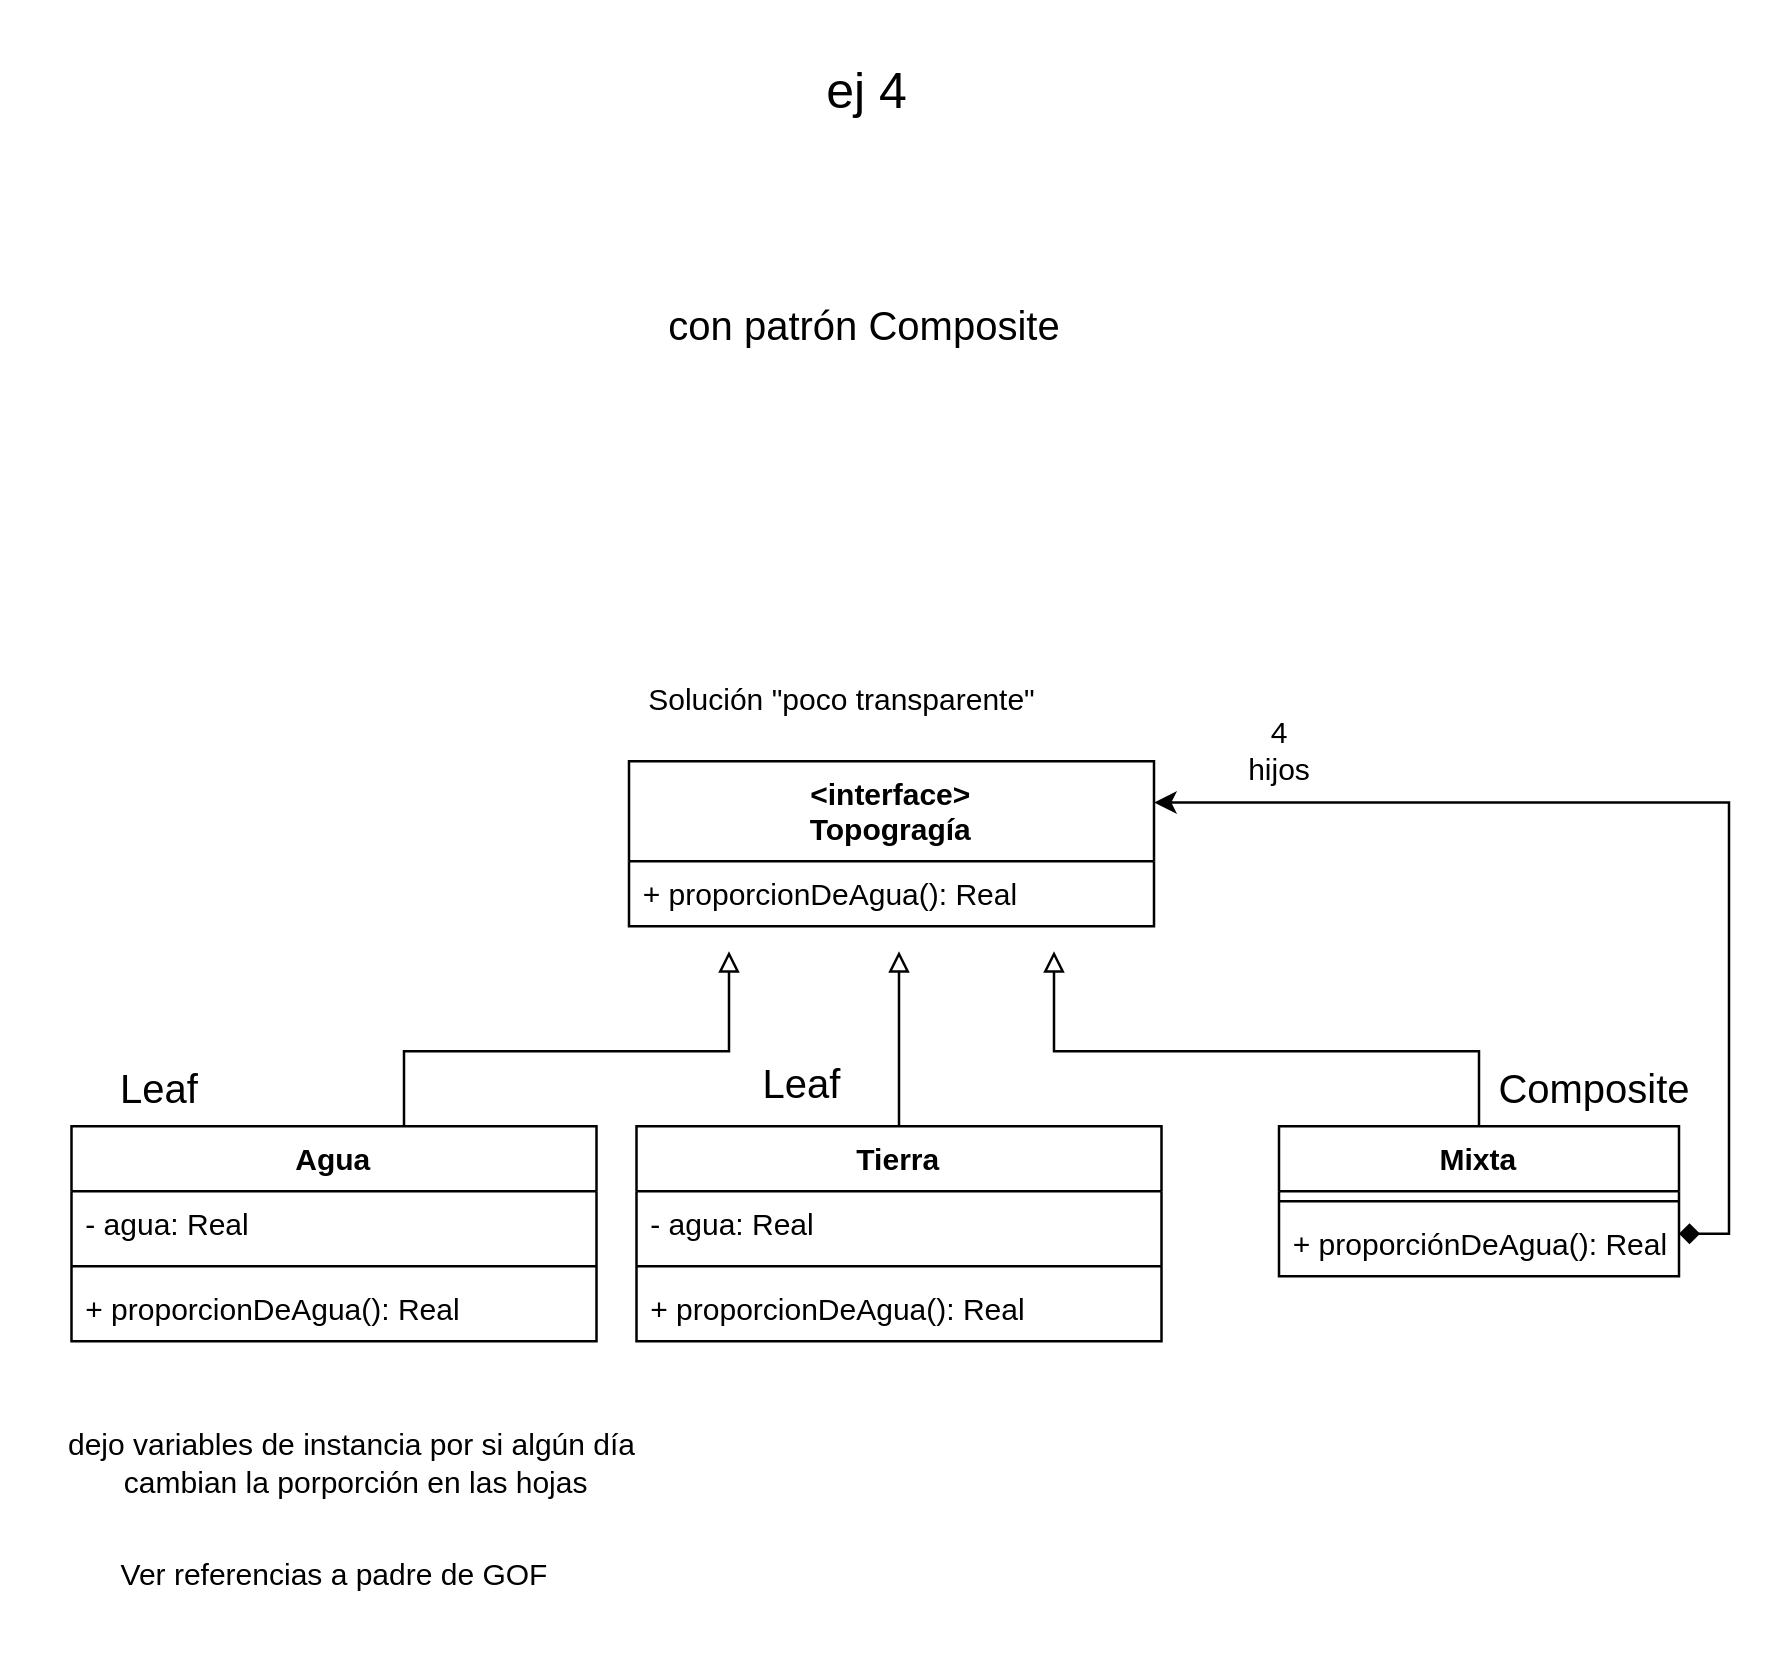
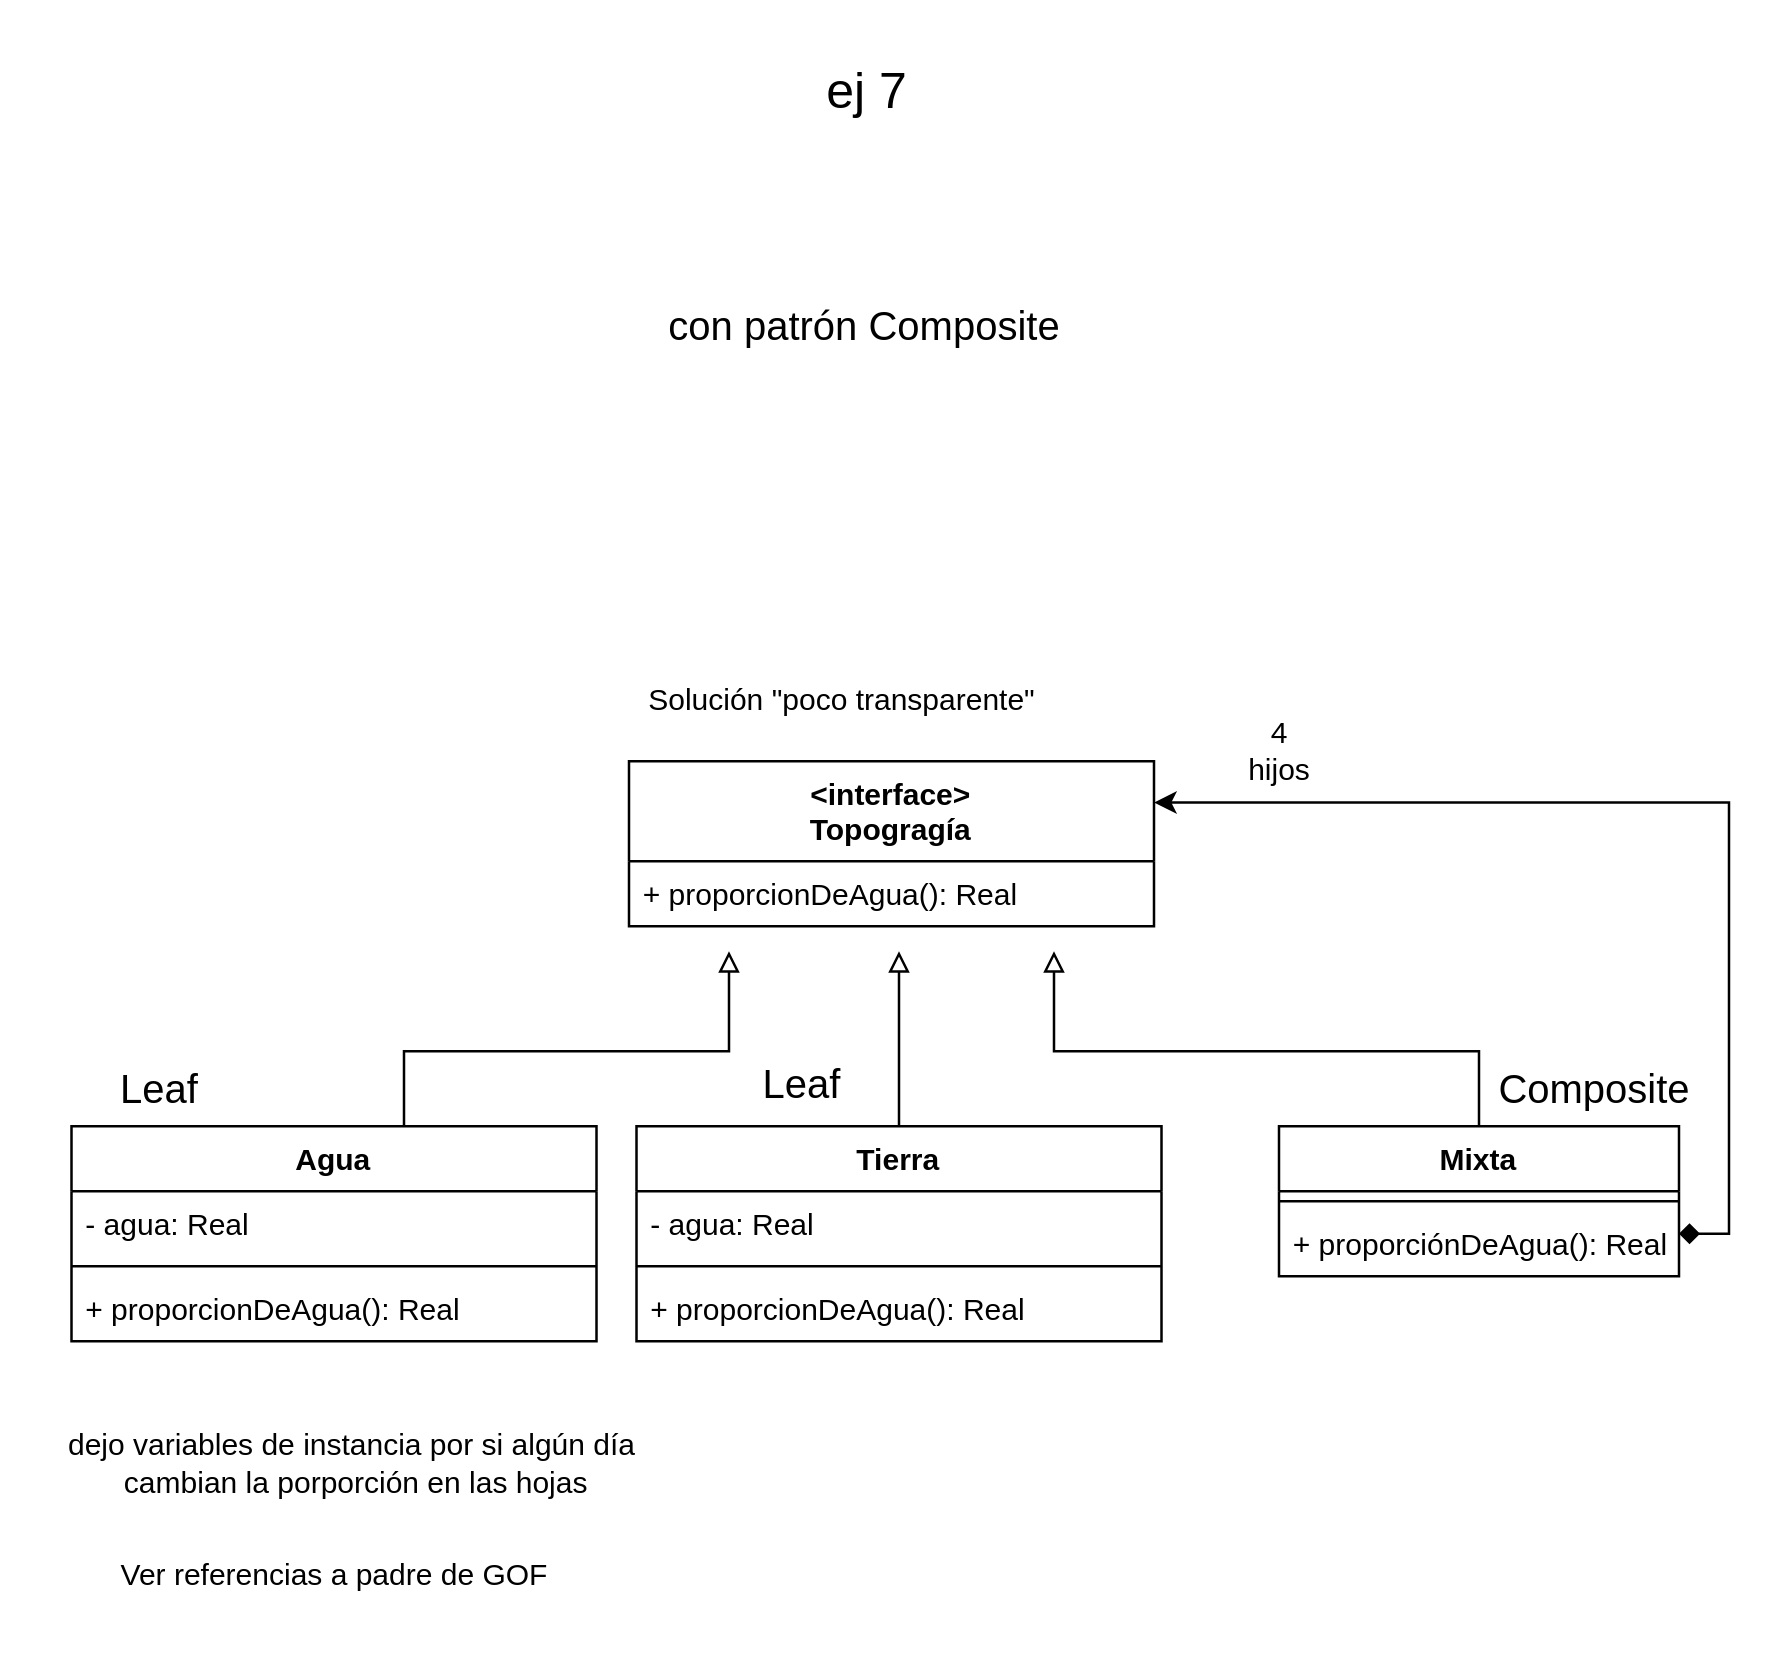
  <mxCell id="0" />
  <mxCell id="1" parent="0" />
  <mxCell id="2" value="Solución &quot;poco transparente&quot;" style="text;html=1;align=center;verticalAlign=middle;resizable=0;points=[];autosize=1;strokeColor=none;fillColor=none;" vertex="1" parent="1"><mxGeometry x="251" y="270" width="170" height="20" as="geometry" /></mxCell>
  <mxCell id="3" value="&lt;interface&gt;&#10;Topogragía" style="swimlane;fontStyle=1;align=center;verticalAlign=top;childLayout=stackLayout;horizontal=1;startSize=40;horizontalStack=0;resizeParent=1;resizeParentMax=0;resizeLast=0;collapsible=1;marginBottom=0;" vertex="1" parent="1"><mxGeometry x="251" y="304" width="210" height="66" as="geometry" /></mxCell>
  <mxCell id="4" value="+ proporcionDeAgua(): Real" style="text;strokeColor=none;fillColor=none;align=left;verticalAlign=top;spacingLeft=4;spacingRight=4;overflow=hidden;rotatable=0;points=[[0,0.5],[1,0.5]];portConstraint=eastwest;" vertex="1" parent="3"><mxGeometry y="40" width="210" height="26" as="geometry" /></mxCell>
  <mxCell id="5" style="edgeStyle=orthogonalEdgeStyle;rounded=0;orthogonalLoop=1;jettySize=auto;html=1;endArrow=block;endFill=0;" edge="1" parent="1" source="6"><mxGeometry relative="1" as="geometry"><mxPoint x="291" y="380" as="targetPoint" /><Array as="points"><mxPoint x="161" y="420" /><mxPoint x="291" y="420" /></Array></mxGeometry></mxCell>
  <mxCell id="6" value="Agua" style="swimlane;fontStyle=1;align=center;verticalAlign=top;childLayout=stackLayout;horizontal=1;startSize=26;horizontalStack=0;resizeParent=1;resizeParentMax=0;resizeLast=0;collapsible=1;marginBottom=0;" vertex="1" parent="1"><mxGeometry x="28" y="450" width="210" height="86" as="geometry" /></mxCell>
  <mxCell id="7" value="- agua: Real " style="text;strokeColor=none;fillColor=none;align=left;verticalAlign=top;spacingLeft=4;spacingRight=4;overflow=hidden;rotatable=0;points=[[0,0.5],[1,0.5]];portConstraint=eastwest;" vertex="1" parent="6"><mxGeometry y="26" width="210" height="26" as="geometry" /></mxCell>
  <mxCell id="8" value="" style="line;strokeWidth=1;fillColor=none;align=left;verticalAlign=middle;spacingTop=-1;spacingLeft=3;spacingRight=3;rotatable=0;labelPosition=right;points=[];portConstraint=eastwest;" vertex="1" parent="6"><mxGeometry y="52" width="210" height="8" as="geometry" /></mxCell>
  <mxCell id="9" value="+ proporcionDeAgua(): Real" style="text;strokeColor=none;fillColor=none;align=left;verticalAlign=top;spacingLeft=4;spacingRight=4;overflow=hidden;rotatable=0;points=[[0,0.5],[1,0.5]];portConstraint=eastwest;" vertex="1" parent="6"><mxGeometry y="60" width="210" height="26" as="geometry" /></mxCell>
  <mxCell id="10" style="edgeStyle=orthogonalEdgeStyle;rounded=0;orthogonalLoop=1;jettySize=auto;html=1;endArrow=block;endFill=0;" edge="1" parent="1" source="12"><mxGeometry relative="1" as="geometry"><mxPoint x="421" y="380" as="targetPoint" /><Array as="points"><mxPoint x="591" y="420" /><mxPoint x="421" y="420" /></Array></mxGeometry></mxCell>
  <mxCell id="11" style="edgeStyle=orthogonalEdgeStyle;rounded=0;orthogonalLoop=1;jettySize=auto;html=1;entryX=1;entryY=0.25;entryDx=0;entryDy=0;startArrow=diamond;startFill=1;" edge="1" parent="1" source="12" target="3"><mxGeometry relative="1" as="geometry"><Array as="points"><mxPoint x="691" y="493" /><mxPoint x="691" y="321" /></Array></mxGeometry></mxCell>
  <mxCell id="12" value="Mixta" style="swimlane;fontStyle=1;align=center;verticalAlign=top;childLayout=stackLayout;horizontal=1;startSize=26;horizontalStack=0;resizeParent=1;resizeParentMax=0;resizeLast=0;collapsible=1;marginBottom=0;" vertex="1" parent="1"><mxGeometry x="511" y="450" width="160" height="60" as="geometry" /></mxCell>
  <mxCell id="13" value="" style="line;strokeWidth=1;fillColor=none;align=left;verticalAlign=middle;spacingTop=-1;spacingLeft=3;spacingRight=3;rotatable=0;labelPosition=right;points=[];portConstraint=eastwest;" vertex="1" parent="12"><mxGeometry y="26" width="160" height="8" as="geometry" /></mxCell>
  <mxCell id="14" value="+ proporciónDeAgua(): Real" style="text;strokeColor=none;fillColor=none;align=left;verticalAlign=top;spacingLeft=4;spacingRight=4;overflow=hidden;rotatable=0;points=[[0,0.5],[1,0.5]];portConstraint=eastwest;" vertex="1" parent="12"><mxGeometry y="34" width="160" height="26" as="geometry" /></mxCell>
  <mxCell id="15" value="dejo variables de instancia por si algún día&lt;br&gt;&amp;nbsp;cambian la porporción en las hojas" style="text;html=1;align=center;verticalAlign=middle;resizable=0;points=[];autosize=1;strokeColor=none;fillColor=none;" vertex="1" parent="1"><mxGeometry x="20" y="570" width="240" height="30" as="geometry" /></mxCell>
  <mxCell id="16" style="edgeStyle=orthogonalEdgeStyle;rounded=0;orthogonalLoop=1;jettySize=auto;html=1;endArrow=block;endFill=0;" edge="1" parent="1" source="17"><mxGeometry relative="1" as="geometry"><mxPoint x="359" y="380" as="targetPoint" /></mxGeometry></mxCell>
  <mxCell id="17" value="Tierra" style="swimlane;fontStyle=1;align=center;verticalAlign=top;childLayout=stackLayout;horizontal=1;startSize=26;horizontalStack=0;resizeParent=1;resizeParentMax=0;resizeLast=0;collapsible=1;marginBottom=0;" vertex="1" parent="1"><mxGeometry x="254" y="450" width="210" height="86" as="geometry" /></mxCell>
  <mxCell id="18" value="- agua: Real" style="text;strokeColor=none;fillColor=none;align=left;verticalAlign=top;spacingLeft=4;spacingRight=4;overflow=hidden;rotatable=0;points=[[0,0.5],[1,0.5]];portConstraint=eastwest;" vertex="1" parent="17"><mxGeometry y="26" width="210" height="26" as="geometry" /></mxCell>
  <mxCell id="19" value="" style="line;strokeWidth=1;fillColor=none;align=left;verticalAlign=middle;spacingTop=-1;spacingLeft=3;spacingRight=3;rotatable=0;labelPosition=right;points=[];portConstraint=eastwest;" vertex="1" parent="17"><mxGeometry y="52" width="210" height="8" as="geometry" /></mxCell>
  <mxCell id="20" value="+ proporcionDeAgua(): Real" style="text;strokeColor=none;fillColor=none;align=left;verticalAlign=top;spacingLeft=4;spacingRight=4;overflow=hidden;rotatable=0;points=[[0,0.5],[1,0.5]];portConstraint=eastwest;" vertex="1" parent="17"><mxGeometry y="60" width="210" height="26" as="geometry" /></mxCell>
  <mxCell id="21" value="4&lt;br&gt;hijos" style="text;html=1;align=center;verticalAlign=middle;resizable=0;points=[];autosize=1;strokeColor=none;fillColor=none;" vertex="1" parent="1"><mxGeometry x="491" y="285" width="40" height="30" as="geometry" /></mxCell>
  <mxCell id="22" value="Ver referencias a padre de GOF" style="text;html=1;align=center;verticalAlign=middle;resizable=0;points=[];autosize=1;strokeColor=none;fillColor=none;" vertex="1" parent="1"><mxGeometry x="38" y="620" width="190" height="20" as="geometry" /></mxCell>
- <mxCell id="23" value="ej 4" style="text;html=1;align=center;verticalAlign=middle;resizable=0;points=[];autosize=1;strokeColor=none;fillColor=none;strokeWidth=0;fontSize=20;" vertex="1" parent="1"><mxGeometry x="321" y="20" width="50" height="30" as="geometry" /></mxCell>
+ <mxCell id="23" value="ej 7" style="text;html=1;align=center;verticalAlign=middle;resizable=0;points=[];autosize=1;strokeColor=none;fillColor=none;strokeWidth=0;fontSize=20;" vertex="1" parent="1"><mxGeometry x="321" y="20" width="50" height="30" as="geometry" /></mxCell>
  <mxCell id="24" value="con patrón Composite" style="text;html=1;align=center;verticalAlign=middle;resizable=0;points=[];autosize=1;strokeColor=none;fillColor=none;strokeWidth=0;fontSize=16;" vertex="1" parent="1"><mxGeometry x="260" y="120" width="170" height="20" as="geometry" /></mxCell>
  <mxCell id="25" value="Composite" style="text;html=1;align=center;verticalAlign=middle;resizable=0;points=[];autosize=1;strokeColor=none;fillColor=none;fontSize=16;" vertex="1" parent="1"><mxGeometry x="592" y="425" width="90" height="20" as="geometry" /></mxCell>
  <mxCell id="26" value="Leaf" style="text;html=1;align=center;verticalAlign=middle;resizable=0;points=[];autosize=1;strokeColor=none;fillColor=none;fontSize=16;" vertex="1" parent="1"><mxGeometry x="38" y="425" width="50" height="20" as="geometry" /></mxCell>
  <mxCell id="27" value="Leaf" style="text;html=1;align=center;verticalAlign=middle;resizable=0;points=[];autosize=1;strokeColor=none;fillColor=none;fontSize=16;" vertex="1" parent="1"><mxGeometry x="295" y="423" width="50" height="20" as="geometry" /></mxCell>
